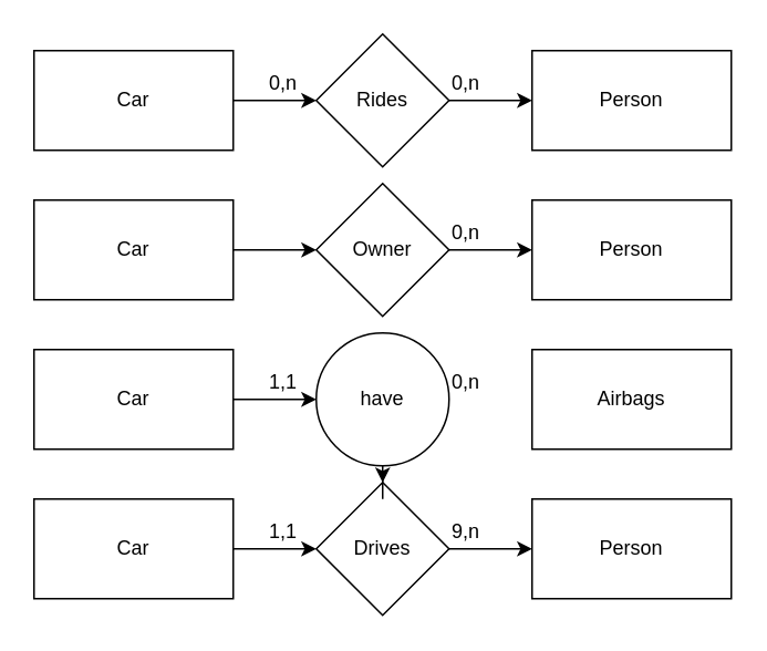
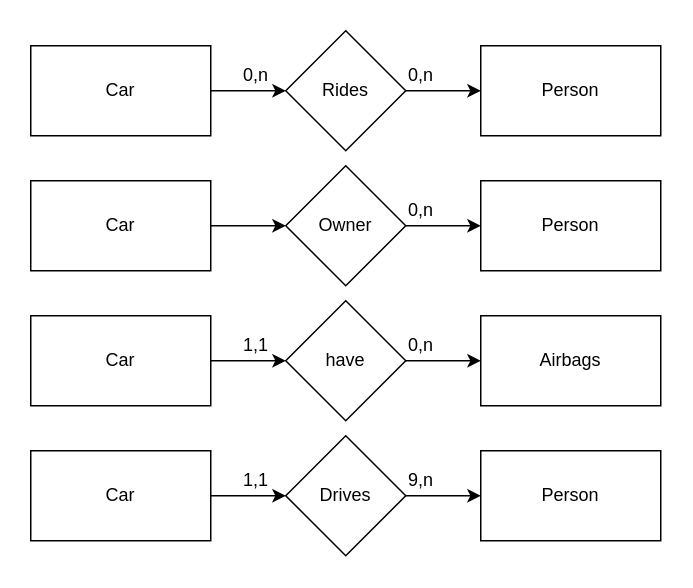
  <mxCell id="0" />
  <mxCell id="1" parent="0" />
  <mxCell id="2" value="" style="edgeStyle=orthogonalEdgeStyle;rounded=0;orthogonalLoop=1;jettySize=auto;html=1;" parent="1" source="3" target="5" edge="1"><mxGeometry relative="1" as="geometry" /></mxCell>
  <mxCell id="3" value="Car" style="rounded=0;whiteSpace=wrap;html=1;" parent="1" vertex="1"><mxGeometry x="20" y="120" width="120" height="60" as="geometry" /></mxCell>
  <mxCell id="4" value="" style="edgeStyle=orthogonalEdgeStyle;rounded=0;orthogonalLoop=1;jettySize=auto;html=1;" parent="1" source="5" target="6" edge="1"><mxGeometry relative="1" as="geometry" /></mxCell>
  <mxCell id="5" value="Owner" style="rhombus;whiteSpace=wrap;html=1;" parent="1" vertex="1"><mxGeometry x="190" y="110" width="80" height="80" as="geometry" /></mxCell>
  <mxCell id="6" value="Person" style="rounded=0;whiteSpace=wrap;html=1;" parent="1" vertex="1"><mxGeometry x="320" y="120" width="120" height="60" as="geometry" /></mxCell>
  <mxCell id="7" value="0,n" style="text;html=1;resizable=0;points=[];autosize=1;align=left;verticalAlign=top;spacingTop=-4;" parent="1" vertex="1"><mxGeometry x="270" y="130" width="30" height="20" as="geometry" /></mxCell>
  <mxCell id="8" value="" style="edgeStyle=orthogonalEdgeStyle;rounded=0;orthogonalLoop=1;jettySize=auto;html=1;" parent="1" source="9" target="25" edge="1"><mxGeometry relative="1" as="geometry" /></mxCell>
  <mxCell id="9" value="Car" style="rounded=0;whiteSpace=wrap;html=1;" parent="1" vertex="1"><mxGeometry x="20" y="210" width="120" height="60" as="geometry" /></mxCell>
  <mxCell id="10" value="" style="edgeStyle=orthogonalEdgeStyle;rounded=0;orthogonalLoop=1;jettySize=auto;html=1;" parent="1" source="11" target="12" edge="1"><mxGeometry relative="1" as="geometry" /></mxCell>
  <mxCell id="11" value="Drives" style="rhombus;whiteSpace=wrap;html=1;" parent="1" vertex="1"><mxGeometry x="190" y="290" width="80" height="80" as="geometry" /></mxCell>
  <mxCell id="12" value="Person" style="rounded=0;whiteSpace=wrap;html=1;" parent="1" vertex="1"><mxGeometry x="320" y="300" width="120" height="60" as="geometry" /></mxCell>
  <mxCell id="13" value="1,1" style="text;html=1;resizable=0;points=[];autosize=1;align=left;verticalAlign=top;spacingTop=-4;" parent="1" vertex="1"><mxGeometry x="160" y="310" width="30" height="20" as="geometry" /></mxCell>
  <mxCell id="14" value="9,n" style="text;html=1;resizable=0;points=[];autosize=1;align=left;verticalAlign=top;spacingTop=-4;" parent="1" vertex="1"><mxGeometry x="270" y="310" width="30" height="20" as="geometry" /></mxCell>
  <mxCell id="15" style="edgeStyle=orthogonalEdgeStyle;rounded=0;orthogonalLoop=1;jettySize=auto;html=1;" parent="1" source="16" target="18" edge="1"><mxGeometry relative="1" as="geometry" /></mxCell>
  <mxCell id="16" value="Car" style="rounded=0;whiteSpace=wrap;html=1;" parent="1" vertex="1"><mxGeometry x="20" y="30" width="120" height="60" as="geometry" /></mxCell>
  <mxCell id="17" value="" style="edgeStyle=orthogonalEdgeStyle;rounded=0;orthogonalLoop=1;jettySize=auto;html=1;" parent="1" source="18" target="19" edge="1"><mxGeometry relative="1" as="geometry" /></mxCell>
  <mxCell id="18" value="Rides" style="rhombus;whiteSpace=wrap;html=1;" parent="1" vertex="1"><mxGeometry x="190" width="80" height="80" as="geometry" y="20" /></mxCell>
  <mxCell id="19" value="Person" style="rounded=0;whiteSpace=wrap;html=1;" parent="1" vertex="1"><mxGeometry x="320" y="30" width="120" height="60" as="geometry" /></mxCell>
  <mxCell id="20" value="0,n" style="text;html=1;resizable=0;points=[];autosize=1;align=left;verticalAlign=top;spacingTop=-4;" parent="1" vertex="1"><mxGeometry x="160" y="40" width="30" height="20" as="geometry" /></mxCell>
  <mxCell id="21" value="0,n" style="text;html=1;resizable=0;points=[];autosize=1;align=left;verticalAlign=top;spacingTop=-4;" parent="1" vertex="1"><mxGeometry x="270" y="40" width="30" height="20" as="geometry" /></mxCell>
  <mxCell id="22" value="" style="edgeStyle=orthogonalEdgeStyle;rounded=0;orthogonalLoop=1;jettySize=auto;html=1;" parent="1" source="23" target="11" edge="1"><mxGeometry relative="1" as="geometry" /></mxCell>
  <mxCell id="23" value="Car" style="rounded=0;whiteSpace=wrap;html=1;" parent="1" vertex="1"><mxGeometry x="20" y="300" width="120" height="60" as="geometry" /></mxCell>
- <mxCell id="24" value="" style="edgeStyle=orthogonalEdgeStyle;rounded=0;orthogonalLoop=1;jettySize=auto;html=1;" parent="1" source="25" target="11" edge="1"><mxGeometry relative="1" as="geometry" /></mxCell>
- <mxCell id="25" value="have" style="ellipse;whiteSpace=wrap;html=1;" parent="1" vertex="1"><mxGeometry x="190" y="200" width="80" height="80" as="geometry" /></mxCell>
+ <mxCell id="24" value="" style="edgeStyle=orthogonalEdgeStyle;rounded=0;orthogonalLoop=1;jettySize=auto;html=1;" parent="1" source="25" target="26" edge="1"><mxGeometry relative="1" as="geometry" /></mxCell>
+ <mxCell id="25" value="have" style="rhombus;whiteSpace=wrap;html=1;" parent="1" vertex="1"><mxGeometry x="190" y="200" width="80" height="80" as="geometry" /></mxCell>
  <mxCell id="26" value="Airbags" style="rounded=0;whiteSpace=wrap;html=1;" parent="1" vertex="1"><mxGeometry x="320" y="210" width="120" height="60" as="geometry" /></mxCell>
  <mxCell id="27" value="1,1" style="text;html=1;resizable=0;points=[];autosize=1;align=left;verticalAlign=top;spacingTop=-4;" parent="1" vertex="1"><mxGeometry x="160" y="220" width="30" height="20" as="geometry" /></mxCell>
  <mxCell id="28" value="0,n" style="text;html=1;resizable=0;points=[];autosize=1;align=left;verticalAlign=top;spacingTop=-4;" parent="1" vertex="1"><mxGeometry x="270" y="220" width="30" height="20" as="geometry" /></mxCell>
